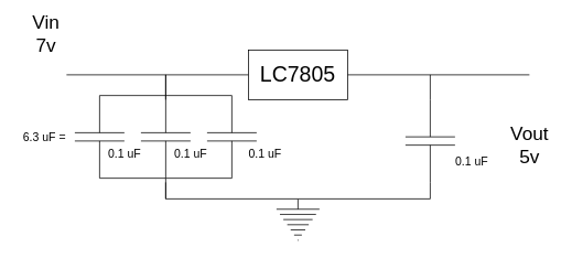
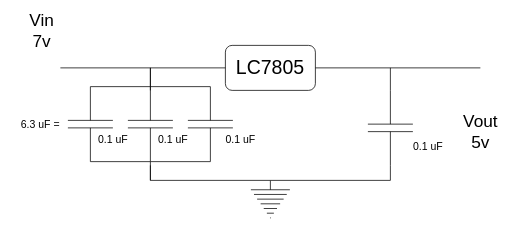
  <mxCell id="0" />
  <mxCell id="1" parent="0" />
- <mxCell id="2" value="&lt;font style=&quot;font-size: 26px&quot;&gt;LC7805&lt;/font&gt;" style="rounded=0;whiteSpace=wrap;html=1;" parent="1" vertex="1"><mxGeometry x="300" y="60" width="120" height="60" as="geometry" /></mxCell>
+ <mxCell id="2" value="&lt;font style=&quot;font-size: 26px&quot;&gt;LC7805&lt;/font&gt;" style="whiteSpace=wrap;html=1;rounded=1;" parent="1" vertex="1"><mxGeometry x="300" y="60" width="120" height="60" as="geometry" /></mxCell>
  <mxCell id="3" value="" style="endArrow=none;html=1;entryX=0;entryY=0.5;entryDx=0;entryDy=0;" parent="1" target="2" edge="1"><mxGeometry width="50" height="50" relative="1" as="geometry"><mxPoint x="80" y="90" as="sourcePoint" /><mxPoint x="350" y="190" as="targetPoint" /></mxGeometry></mxCell>
  <mxCell id="4" value="&lt;div&gt;&lt;font style=&quot;font-size: 23px&quot;&gt;Vin&lt;/font&gt;&lt;/div&gt;&lt;div&gt;&lt;font style=&quot;font-size: 23px&quot;&gt;7v&lt;br&gt;&lt;/font&gt;&lt;/div&gt;" style="text;html=1;align=center;verticalAlign=middle;resizable=0;points=[];autosize=1;" parent="1" vertex="1"><mxGeometry x="30" y="20" width="50" height="40" as="geometry" /></mxCell>
  <mxCell id="5" value="" style="endArrow=none;html=1;exitX=1;exitY=0.5;exitDx=0;exitDy=0;" parent="1" source="2" edge="1"><mxGeometry width="50" height="50" relative="1" as="geometry"><mxPoint x="510" y="230" as="sourcePoint" /><mxPoint x="640" y="90" as="targetPoint" /></mxGeometry></mxCell>
  <mxCell id="6" value="&lt;div&gt;&lt;font style=&quot;font-size: 23px&quot;&gt;Vout&lt;/font&gt;&lt;/div&gt;&lt;div&gt;&lt;font style=&quot;font-size: 23px&quot;&gt;5v&lt;br&gt;&lt;/font&gt;&lt;/div&gt;" style="text;html=1;align=center;verticalAlign=middle;resizable=0;points=[];autosize=1;" parent="1" vertex="1"><mxGeometry x="610" y="155" width="60" height="40" as="geometry" /></mxCell>
  <mxCell id="7" value="" style="pointerEvents=1;verticalLabelPosition=bottom;shadow=0;dashed=0;align=center;html=1;verticalAlign=top;shape=mxgraph.electrical.capacitors.capacitor_1;rotation=90;" parent="1" vertex="1"><mxGeometry x="470" y="140" width="100" height="60" as="geometry" /></mxCell>
  <mxCell id="8" value="" style="pointerEvents=1;verticalLabelPosition=bottom;shadow=0;dashed=0;align=center;html=1;verticalAlign=top;shape=mxgraph.electrical.signal_sources.protective_earth;" parent="1" vertex="1"><mxGeometry x="334" y="240" width="52" height="50" as="geometry" /></mxCell>
  <mxCell id="9" value="" style="endArrow=none;html=1;entryX=0;entryY=0.5;entryDx=0;entryDy=0;entryPerimeter=0;" parent="1" edge="1"><mxGeometry width="50" height="50" relative="1" as="geometry"><mxPoint x="200" y="90" as="sourcePoint" /><mxPoint x="200" y="120" as="targetPoint" /></mxGeometry></mxCell>
  <mxCell id="10" value="" style="endArrow=none;html=1;exitX=1;exitY=0.5;exitDx=0;exitDy=0;exitPerimeter=0;entryX=0.5;entryY=0;entryDx=0;entryDy=0;entryPerimeter=0;rounded=0;" parent="1" target="8" edge="1"><mxGeometry width="50" height="50" relative="1" as="geometry"><mxPoint x="200" y="220" as="sourcePoint" /><mxPoint x="360" y="210" as="targetPoint" /><Array as="points"><mxPoint x="200" y="240" /></Array></mxGeometry></mxCell>
  <mxCell id="11" value="" style="endArrow=none;html=1;exitX=1;exitY=0.5;exitDx=0;exitDy=0;exitPerimeter=0;entryX=0.5;entryY=0;entryDx=0;entryDy=0;entryPerimeter=0;rounded=0;" parent="1" source="7" target="8" edge="1"><mxGeometry width="50" height="50" relative="1" as="geometry"><mxPoint x="310" y="260" as="sourcePoint" /><mxPoint x="360" y="210" as="targetPoint" /><Array as="points"><mxPoint x="520" y="240" /></Array></mxGeometry></mxCell>
  <mxCell id="12" value="" style="endArrow=none;html=1;entryX=0;entryY=0.5;entryDx=0;entryDy=0;entryPerimeter=0;" parent="1" target="7" edge="1"><mxGeometry width="50" height="50" relative="1" as="geometry"><mxPoint x="520" y="90" as="sourcePoint" /><mxPoint x="360" y="210" as="targetPoint" /></mxGeometry></mxCell>
  <mxCell id="13" value="&lt;font style=&quot;font-size: 14px&quot;&gt;6.3 uF =&amp;nbsp; &lt;br&gt;&lt;/font&gt;" style="text;html=1;align=center;verticalAlign=middle;resizable=0;points=[];autosize=1;" parent="1" vertex="1"><mxGeometry x="20" y="155" width="70" height="20" as="geometry" /></mxCell>
  <mxCell id="14" value="&lt;font style=&quot;font-size: 14px&quot;&gt;0.1 uF&lt;br&gt;&lt;/font&gt;" style="text;html=1;align=center;verticalAlign=middle;resizable=0;points=[];autosize=1;" parent="1" vertex="1"><mxGeometry x="540" y="185" width="60" height="20" as="geometry" /></mxCell>
  <mxCell id="15" value="" style="pointerEvents=1;verticalLabelPosition=bottom;shadow=0;dashed=0;align=center;html=1;verticalAlign=top;shape=mxgraph.electrical.capacitors.capacitor_1;rotation=90;" parent="1" vertex="1"><mxGeometry x="70" y="135" width="100" height="60" as="geometry" /></mxCell>
  <mxCell id="16" value="" style="pointerEvents=1;verticalLabelPosition=bottom;shadow=0;dashed=0;align=center;html=1;verticalAlign=top;shape=mxgraph.electrical.capacitors.capacitor_1;rotation=90;" parent="1" vertex="1"><mxGeometry x="150" y="135" width="100" height="60" as="geometry" /></mxCell>
  <mxCell id="17" value="" style="pointerEvents=1;verticalLabelPosition=bottom;shadow=0;dashed=0;align=center;html=1;verticalAlign=top;shape=mxgraph.electrical.capacitors.capacitor_1;rotation=90;" parent="1" vertex="1"><mxGeometry x="230" y="135" width="100" height="60" as="geometry" /></mxCell>
  <mxCell id="18" value="" style="endArrow=none;html=1;exitX=1;exitY=0.5;exitDx=0;exitDy=0;exitPerimeter=0;entryX=1;entryY=0.5;entryDx=0;entryDy=0;entryPerimeter=0;" parent="1" source="16" target="15" edge="1"><mxGeometry width="50" height="50" relative="1" as="geometry"><mxPoint x="190" y="105" as="sourcePoint" /><mxPoint x="240" y="55" as="targetPoint" /></mxGeometry></mxCell>
  <mxCell id="19" value="" style="endArrow=none;html=1;entryX=1;entryY=0.5;entryDx=0;entryDy=0;entryPerimeter=0;exitX=1;exitY=0.5;exitDx=0;exitDy=0;exitPerimeter=0;" parent="1" source="16" target="17" edge="1"><mxGeometry width="50" height="50" relative="1" as="geometry"><mxPoint x="190" y="105" as="sourcePoint" /><mxPoint x="240" y="55" as="targetPoint" /></mxGeometry></mxCell>
  <mxCell id="20" value="" style="endArrow=none;html=1;entryX=0;entryY=0.5;entryDx=0;entryDy=0;entryPerimeter=0;exitX=0;exitY=0.5;exitDx=0;exitDy=0;exitPerimeter=0;" parent="1" source="16" target="17" edge="1"><mxGeometry width="50" height="50" relative="1" as="geometry"><mxPoint x="190" y="105" as="sourcePoint" /><mxPoint x="240" y="55" as="targetPoint" /></mxGeometry></mxCell>
  <mxCell id="21" value="" style="endArrow=none;html=1;exitX=0;exitY=0.5;exitDx=0;exitDy=0;exitPerimeter=0;entryX=0;entryY=0.5;entryDx=0;entryDy=0;entryPerimeter=0;" parent="1" source="15" target="16" edge="1"><mxGeometry width="50" height="50" relative="1" as="geometry"><mxPoint x="190" y="105" as="sourcePoint" /><mxPoint x="240" y="55" as="targetPoint" /></mxGeometry></mxCell>
  <mxCell id="22" value="" style="endArrow=none;html=1;" parent="1" edge="1"><mxGeometry width="50" height="50" relative="1" as="geometry"><mxPoint x="200" y="215" as="sourcePoint" /><mxPoint x="200" y="240" as="targetPoint" /></mxGeometry></mxCell>
  <mxCell id="23" value="" style="endArrow=none;html=1;" parent="1" edge="1"><mxGeometry width="50" height="50" relative="1" as="geometry"><mxPoint x="200" y="115" as="sourcePoint" /><mxPoint x="200" y="90" as="targetPoint" /></mxGeometry></mxCell>
  <mxCell id="24" value="&lt;font style=&quot;font-size: 14px&quot;&gt;0.1 uF&lt;br&gt;&lt;/font&gt;" style="text;html=1;align=center;verticalAlign=middle;resizable=0;points=[];autosize=1;" parent="1" vertex="1"><mxGeometry x="290" y="175" width="60" height="20" as="geometry" /></mxCell>
  <mxCell id="25" value="&lt;font style=&quot;font-size: 14px&quot;&gt;0.1 uF&lt;br&gt;&lt;/font&gt;" style="text;html=1;align=center;verticalAlign=middle;resizable=0;points=[];autosize=1;" parent="1" vertex="1"><mxGeometry x="200" y="175" width="60" height="20" as="geometry" /></mxCell>
  <mxCell id="26" value="&lt;font style=&quot;font-size: 14px&quot;&gt;0.1 uF&lt;br&gt;&lt;/font&gt;" style="text;html=1;align=center;verticalAlign=middle;resizable=0;points=[];autosize=1;" parent="1" vertex="1"><mxGeometry x="120" y="175" width="60" height="20" as="geometry" /></mxCell>
